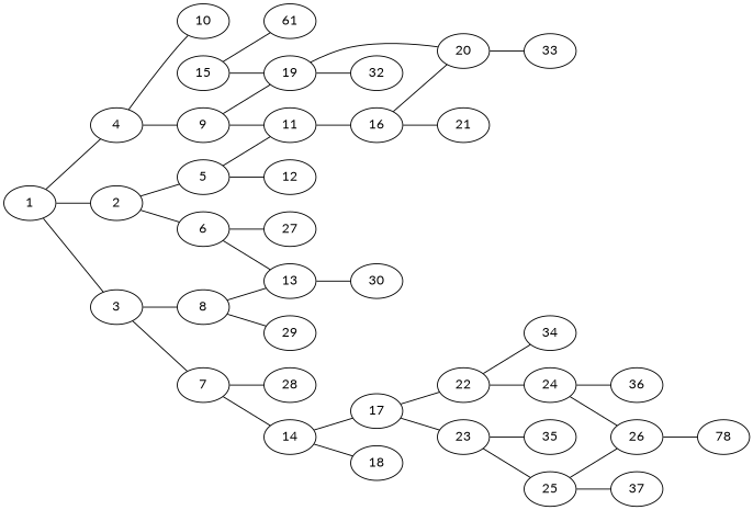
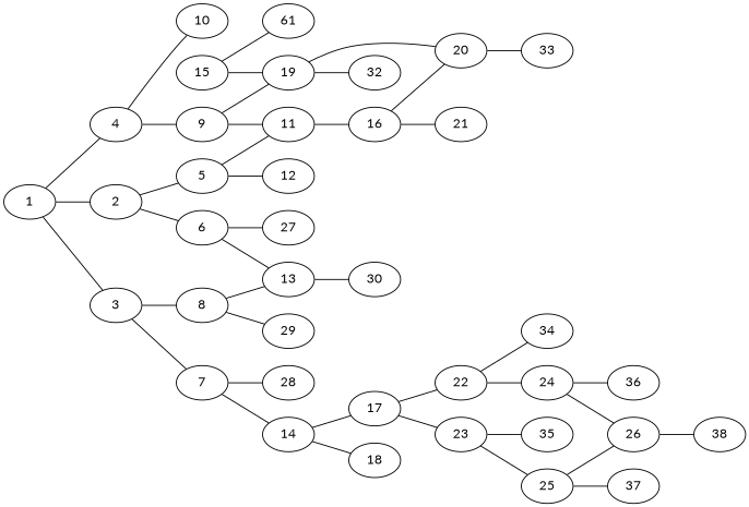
  graph {
    fontname=Lato
    rankdir=LR
    node [chem=C fontname=Lato]
    edge [fontname=Lato valence=1]
    1
    2
    3
    4
    5
    6
    7 [chem=N]
    8
    9
    10 [chem=O]
    11
    12 [chem=O]
    13
    27 [chem=H]
    14
    28 [chem=H]
    29 [chem=H]
    19
    16
    30 [chem=H]
    17
    18 [chem=O]
    15
    n24 [chem=H label=61]
    20
    21 [chem=Cl]
    22
    23
    32 [chem=H]
    33 [chem=H]
    24
    34 [chem=H]
    25
    35 [chem=H]
    26
    36 [chem=H]
    37 [chem=H]
-   38 [chem=H label=78]
+   38 [chem=H]
    1 -- 2
    1 -- 3 [valence=2]
    1 -- 4
    2 -- 5
    2 -- 6 [valence=2]
    3 -- 7
    3 -- 8
    4 -- 9
    4 -- 10 [valence=2]
    5 -- 11
    5 -- 12 [valence=2]
    6 -- 13
    6 -- 27
    7 -- 14
    7 -- 28
    8 -- 13 [valence=2]
    8 -- 29
    9 -- 11 [valence=2]
    9 -- 19
    11 -- 16
    13 -- 30
    14 -- 17
    14 -- 18 [valence=2]
    19 -- 20
    19 -- 32
    16 -- 20 [valence=2]
    16 -- 21
    17 -- 22 [valence=2]
    17 -- 23
    15 -- 19 [valence=2]
    15 -- n24
    20 -- 33
    22 -- 24
    22 -- 34
    23 -- 25 [valence=2]
    23 -- 35
    24 -- 26 [valence=2]
    24 -- 36
    25 -- 26
    25 -- 37
    26 -- 38
  }
